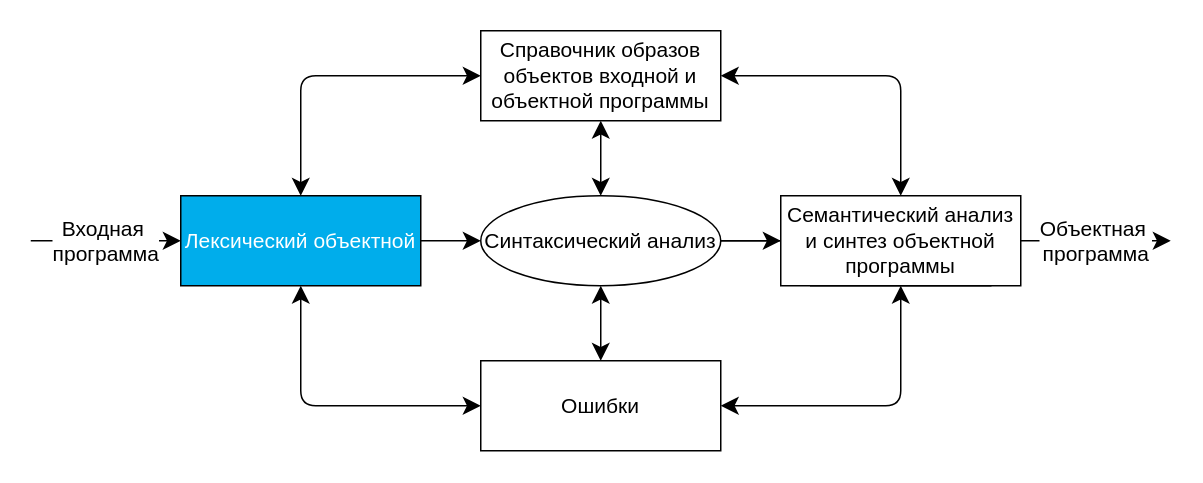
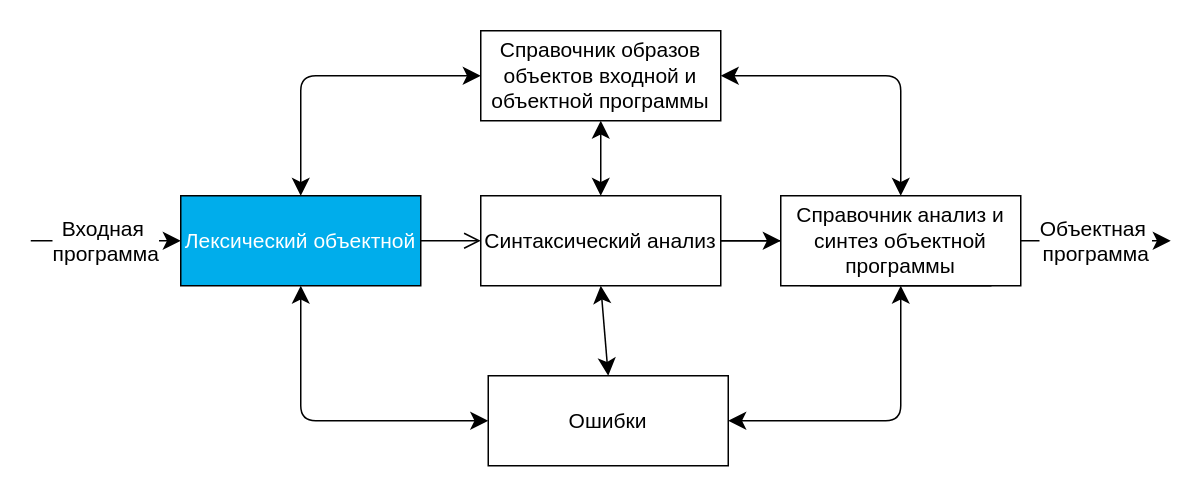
  <mxCell id="0" />
  <mxCell id="1" parent="0" />
- <mxCell id="2" value="" style="edgeStyle=none;html=1;endSize=9;" parent="1" source="3" target="6" edge="1"><mxGeometry relative="1" as="geometry" /></mxCell>
+ <mxCell id="2" value="" style="edgeStyle=none;html=1;endSize=9;endArrow=open;" parent="1" source="3" target="6" edge="1"><mxGeometry relative="1" as="geometry" /></mxCell>
  <mxCell id="3" value="Лексический объектной" style="rounded=0;whiteSpace=wrap;html=1;fontSize=14;fillColor=light-dark(#00adeb, #ededed);fontColor=light-dark(#ffffff, #ededed);" parent="1" vertex="1"><mxGeometry x="120" y="130" width="160" height="60" as="geometry" /></mxCell>
  <mxCell id="4" value="" style="edgeStyle=none;html=1;" parent="1" source="6" target="7" edge="1"><mxGeometry relative="1" as="geometry" /></mxCell>
  <mxCell id="5" value="" style="edgeStyle=none;html=1;endSize=9;" parent="1" source="6" target="10" edge="1"><mxGeometry relative="1" as="geometry" /></mxCell>
- <mxCell id="6" value="Синтаксический анализ" style="ellipse;whiteSpace=wrap;html=1;fontSize=14;" parent="1" vertex="1"><mxGeometry x="320" y="130" width="160" height="60" as="geometry" /></mxCell>
+ <mxCell id="6" value="Синтаксический анализ" style="whiteSpace=wrap;html=1;rounded=0;fontSize=14;" parent="1" vertex="1"><mxGeometry x="320" y="130" width="160" height="60" as="geometry" /></mxCell>
  <mxCell id="7" value="Семантический анали анализ и синтез объектной программы" style="whiteSpace=wrap;html=1;rounded=0;" parent="1" vertex="1"><mxGeometry x="540" y="130" width="120" height="60" as="geometry" /></mxCell>
  <mxCell id="8" value="Справочник образов объектов входной и объектной программы" style="whiteSpace=wrap;html=1;rounded=0;fontSize=14;" parent="1" vertex="1"><mxGeometry x="320" y="20" width="160" height="60" as="geometry" /></mxCell>
- <mxCell id="9" value="Ошибки" style="whiteSpace=wrap;html=1;rounded=0;fontSize=14;" parent="1" vertex="1"><mxGeometry x="320" y="240" width="160" height="60" as="geometry" /></mxCell>
- <mxCell id="10" value="Семантический анализ и синтез объектной программы" style="whiteSpace=wrap;html=1;rounded=0;fontSize=14;" parent="1" vertex="1"><mxGeometry x="520" y="130" width="160" height="60" as="geometry" /></mxCell>
+ <mxCell id="9" value="Ошибки" style="whiteSpace=wrap;html=1;rounded=0;fontSize=14;" parent="1" vertex="1"><mxGeometry x="325" y="250" width="160" height="60" as="geometry" /></mxCell>
+ <mxCell id="10" value="Справочник анализ и синтез объектной программы" style="whiteSpace=wrap;html=1;rounded=0;fontSize=14;" parent="1" vertex="1"><mxGeometry x="520" y="130" width="160" height="60" as="geometry" /></mxCell>
  <mxCell id="11" value="" style="edgeStyle=none;html=1;endSize=9;entryX=0.5;entryY=1;entryDx=0;entryDy=0;exitX=0.5;exitY=0;exitDx=0;exitDy=0;startArrow=classic;startFill=1;startSize=9;" parent="1" source="6" target="8" edge="1"><mxGeometry relative="1" as="geometry"><mxPoint x="270" y="170" as="sourcePoint" /><mxPoint x="350" y="170" as="targetPoint" /></mxGeometry></mxCell>
  <mxCell id="12" value="" style="edgeStyle=none;html=1;endSize=9;exitX=0.5;exitY=0;exitDx=0;exitDy=0;startArrow=classic;startFill=1;startSize=9;entryX=0.5;entryY=1;entryDx=0;entryDy=0;" parent="1" source="9" target="6" edge="1"><mxGeometry relative="1" as="geometry"><mxPoint x="410" y="140" as="sourcePoint" /><mxPoint x="400" y="190" as="targetPoint" /></mxGeometry></mxCell>
  <mxCell id="13" value="" style="edgeStyle=orthogonalEdgeStyle;html=1;endSize=9;exitX=0;exitY=0.5;exitDx=0;exitDy=0;startArrow=classic;startFill=1;startSize=9;entryX=0.5;entryY=1;entryDx=0;entryDy=0;" parent="1" source="9" target="3" edge="1"><mxGeometry relative="1" as="geometry"><mxPoint x="410" y="250" as="sourcePoint" /><mxPoint x="410" y="200" as="targetPoint" /></mxGeometry></mxCell>
  <mxCell id="14" value="" style="edgeStyle=orthogonalEdgeStyle;html=1;endSize=9;exitX=1;exitY=0.5;exitDx=0;exitDy=0;startArrow=classic;startFill=1;startSize=9;entryX=0.5;entryY=1;entryDx=0;entryDy=0;" parent="1" source="9" target="10" edge="1"><mxGeometry relative="1" as="geometry"><mxPoint x="350" y="280" as="sourcePoint" /><mxPoint x="210" y="200" as="targetPoint" /></mxGeometry></mxCell>
  <mxCell id="15" value="" style="edgeStyle=orthogonalEdgeStyle;html=1;endSize=9;exitX=0;exitY=0.5;exitDx=0;exitDy=0;startArrow=classic;startFill=1;startSize=9;entryX=0.5;entryY=0;entryDx=0;entryDy=0;" parent="1" source="8" target="3" edge="1"><mxGeometry relative="1" as="geometry"><mxPoint x="350" y="280" as="sourcePoint" /><mxPoint x="210" y="200" as="targetPoint" /></mxGeometry></mxCell>
  <mxCell id="16" value="" style="edgeStyle=orthogonalEdgeStyle;html=1;endSize=9;exitX=1;exitY=0.5;exitDx=0;exitDy=0;startArrow=classic;startFill=1;startSize=9;entryX=0.5;entryY=0;entryDx=0;entryDy=0;" parent="1" source="8" target="10" edge="1"><mxGeometry relative="1" as="geometry"><mxPoint x="350" y="60" as="sourcePoint" /><mxPoint x="210" y="140" as="targetPoint" /></mxGeometry></mxCell>
  <mxCell id="17" value="Входная&amp;nbsp;&lt;div&gt;программа&lt;/div&gt;" style="edgeStyle=none;html=1;endSize=9;entryX=0;entryY=0.5;entryDx=0;entryDy=0;fontSize=14;" parent="1" target="3" edge="1"><mxGeometry relative="1" as="geometry"><mxPoint x="20" y="160" as="sourcePoint" /><mxPoint x="320" y="170" as="targetPoint" /></mxGeometry></mxCell>
  <mxCell id="18" value="Объектная&amp;nbsp;&lt;div&gt;программа&lt;/div&gt;" style="edgeStyle=none;html=1;endSize=9;fontSize=14;" parent="1" edge="1"><mxGeometry relative="1" as="geometry"><mxPoint x="680" y="160" as="sourcePoint" /><mxPoint x="780" y="160" as="targetPoint" /></mxGeometry></mxCell>
